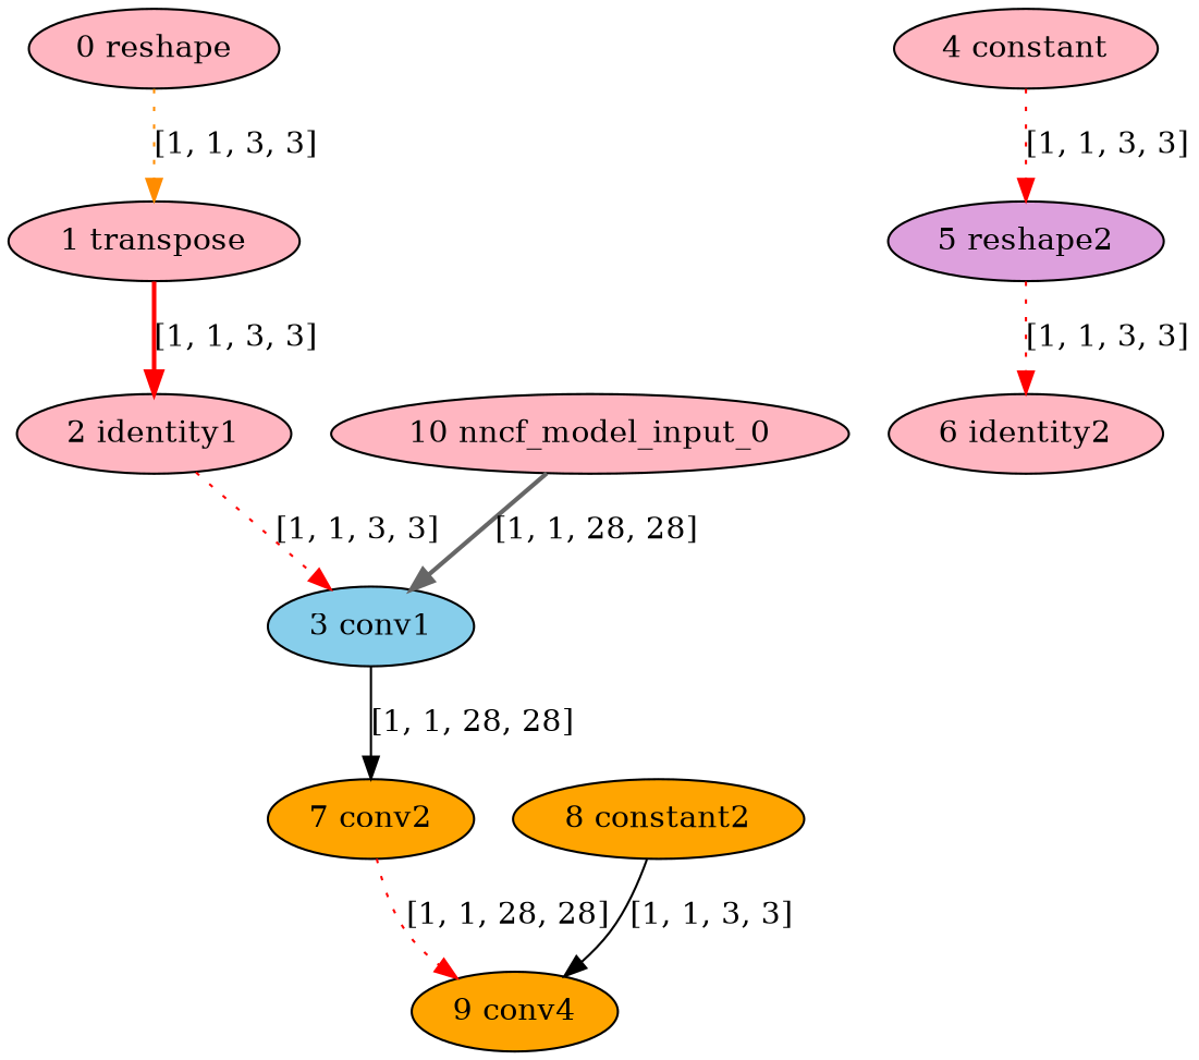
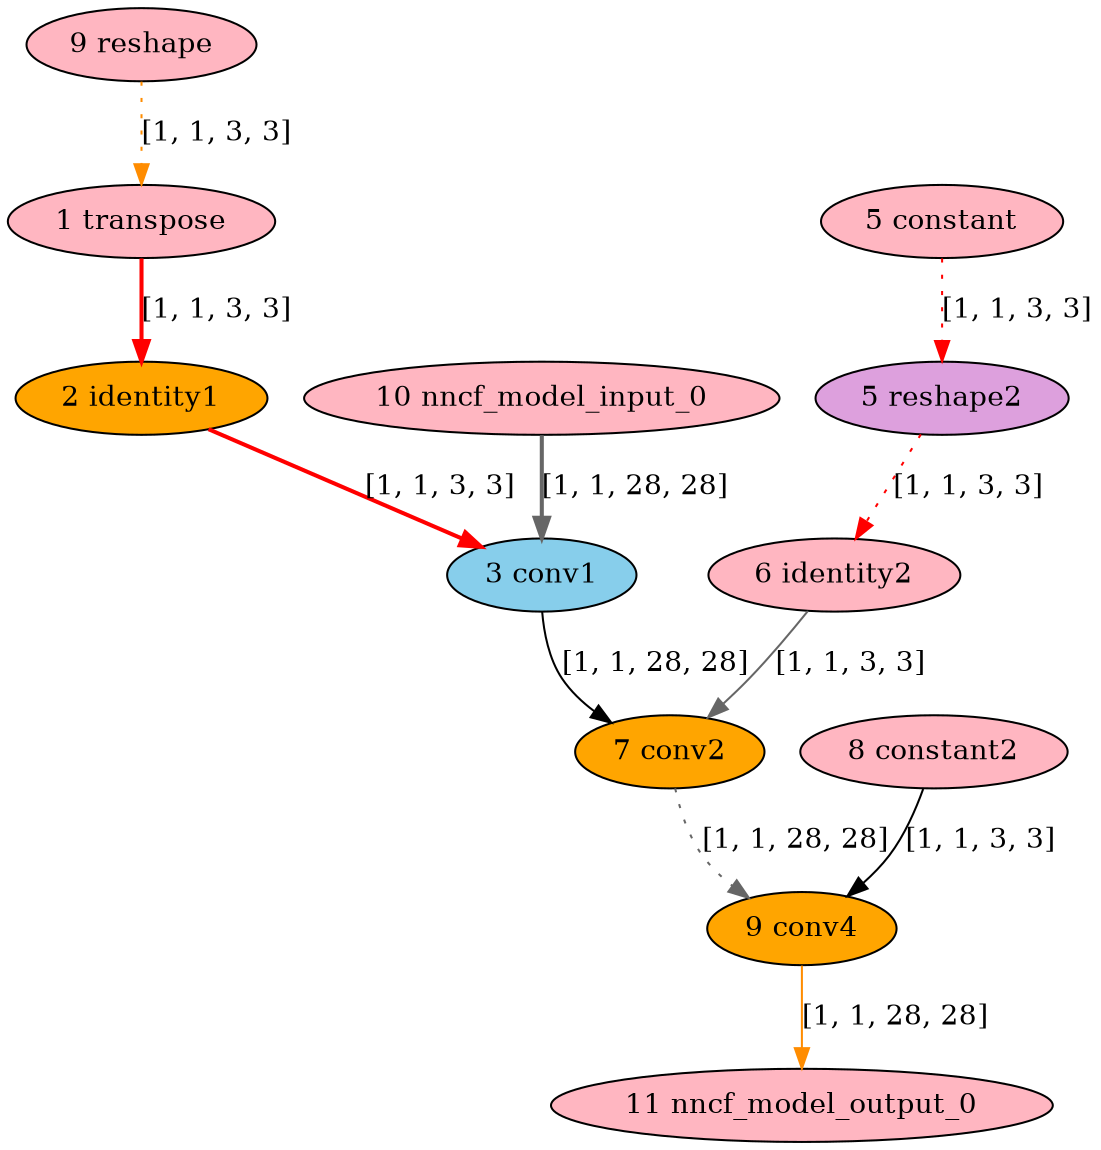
  strict digraph {
    node [fillcolor=lightpink style=filled type=Conv]
    edge [color=red style=dotted]
-   "0 reshape" [type=Reshape]
+   "0 reshape" [type=Reshape label="9 reshape"]
    "1 transpose" [type=Transpose]
-   "2 identity1" [type=Identity]
+   "2 identity1" [fillcolor=orange type=Identity]
    "3 conv1" [fillcolor=skyblue]
    "7 conv2" [fillcolor=orange]
    "9 conv4" [fillcolor=orange]
-   "4 constant" [type=Constant]
+   "4 constant" [type=Constant label="5 constant"]
    "5 reshape2" [fillcolor=plum type=Reshape]
    "6 identity2" [type=Identity]
-   "8 constant2" [fillcolor=orange type=Constant]
+   "11 nncf_model_output_0" [type=nncf_model_output]
+   "8 constant2" [type=Constant]
    "10 nncf_model_input_0" [type=nncf_model_input]
    "0 reshape" -> "1 transpose" [color=darkorange label="[1, 1, 3, 3]"]
    "1 transpose" -> "2 identity1" [label="[1, 1, 3, 3]" style=bold]
-   "2 identity1" -> "3 conv1" [label="[1, 1, 3, 3]"]
+   "2 identity1" -> "3 conv1" [label="[1, 1, 3, 3]" style=bold]
    "3 conv1" -> "7 conv2" [color=black label="[1, 1, 28, 28]" style=solid]
-   "7 conv2" -> "9 conv4" [label="[1, 1, 28, 28]"]
+   "7 conv2" -> "9 conv4" [color=gray40 label="[1, 1, 28, 28]"]
+   "9 conv4" -> "11 nncf_model_output_0" [color=darkorange label="[1, 1, 28, 28]" style=solid]
    "4 constant" -> "5 reshape2" [label="[1, 1, 3, 3]"]
    "5 reshape2" -> "6 identity2" [label="[1, 1, 3, 3]"]
+   "6 identity2" -> "7 conv2" [color=gray40 label="[1, 1, 3, 3]" style=solid]
    "8 constant2" -> "9 conv4" [color=black label="[1, 1, 3, 3]" style=solid]
    "10 nncf_model_input_0" -> "3 conv1" [color=gray40 label="[1, 1, 28, 28]" style=bold]
  }
